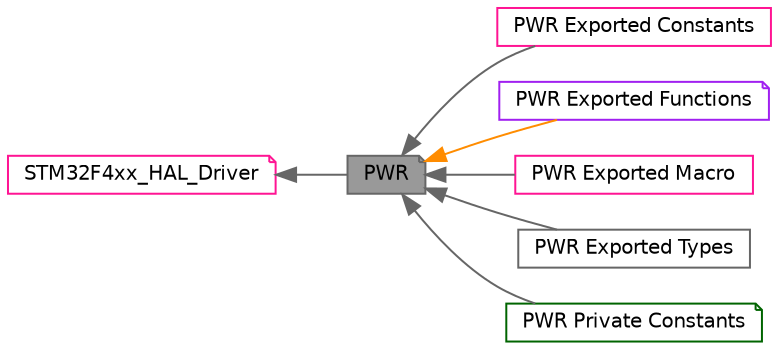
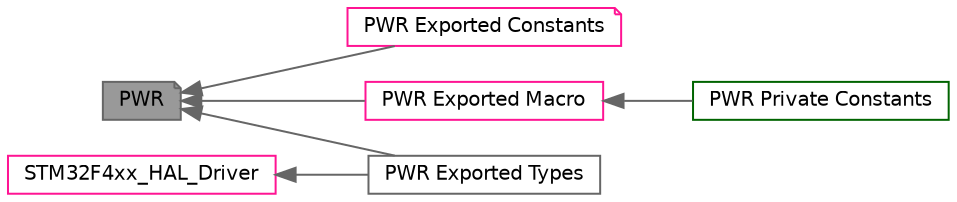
  digraph {
    rankdir=LR
    node [color=deeppink fillcolor=white fontname=Helvetica fontsize=10 shape=box style=filled]
    edge [color=gray40 dir=back fontname=Helvetica fontsize=10 labelfontname=Helvetica labelfontsize=10 shape=plaintext style=solid]
    n1 [color=gray40 fillcolor=grey60 fontcolor=black height=0.2 label=PWR shape=note width=0.4]
-   n2 [height=0.2 label="PWR Exported Constants" width=0.4]
-   n3 [color=purple height=0.2 label="PWR Exported Functions" shape=note width=0.4]
+   n2 [height=0.2 label="PWR Exported Constants" shape=note width=0.4]
    n4 [height=0.2 label="PWR Exported Macro" width=0.4]
    n5 [color=gray40 height=0.2 label="PWR Exported Types" width=0.4]
-   n6 [color=darkgreen height=0.2 label="PWR Private Constants" shape=note width=0.4]
-   n7 [height=0.2 label=STM32F4xx_HAL_Driver shape=note width=0.4]
+   n6 [color=darkgreen height=0.2 label="PWR Private Constants" width=0.4]
+   n7 [height=0.2 label=STM32F4xx_HAL_Driver width=0.4]
    n1 -> n2
-   n1 -> n3 [color=darkorange]
    n1 -> n4
    n1 -> n5
-   n1 -> n6
-   n7 -> n1
+   n4 -> n6
+   n7 -> n5
  }
